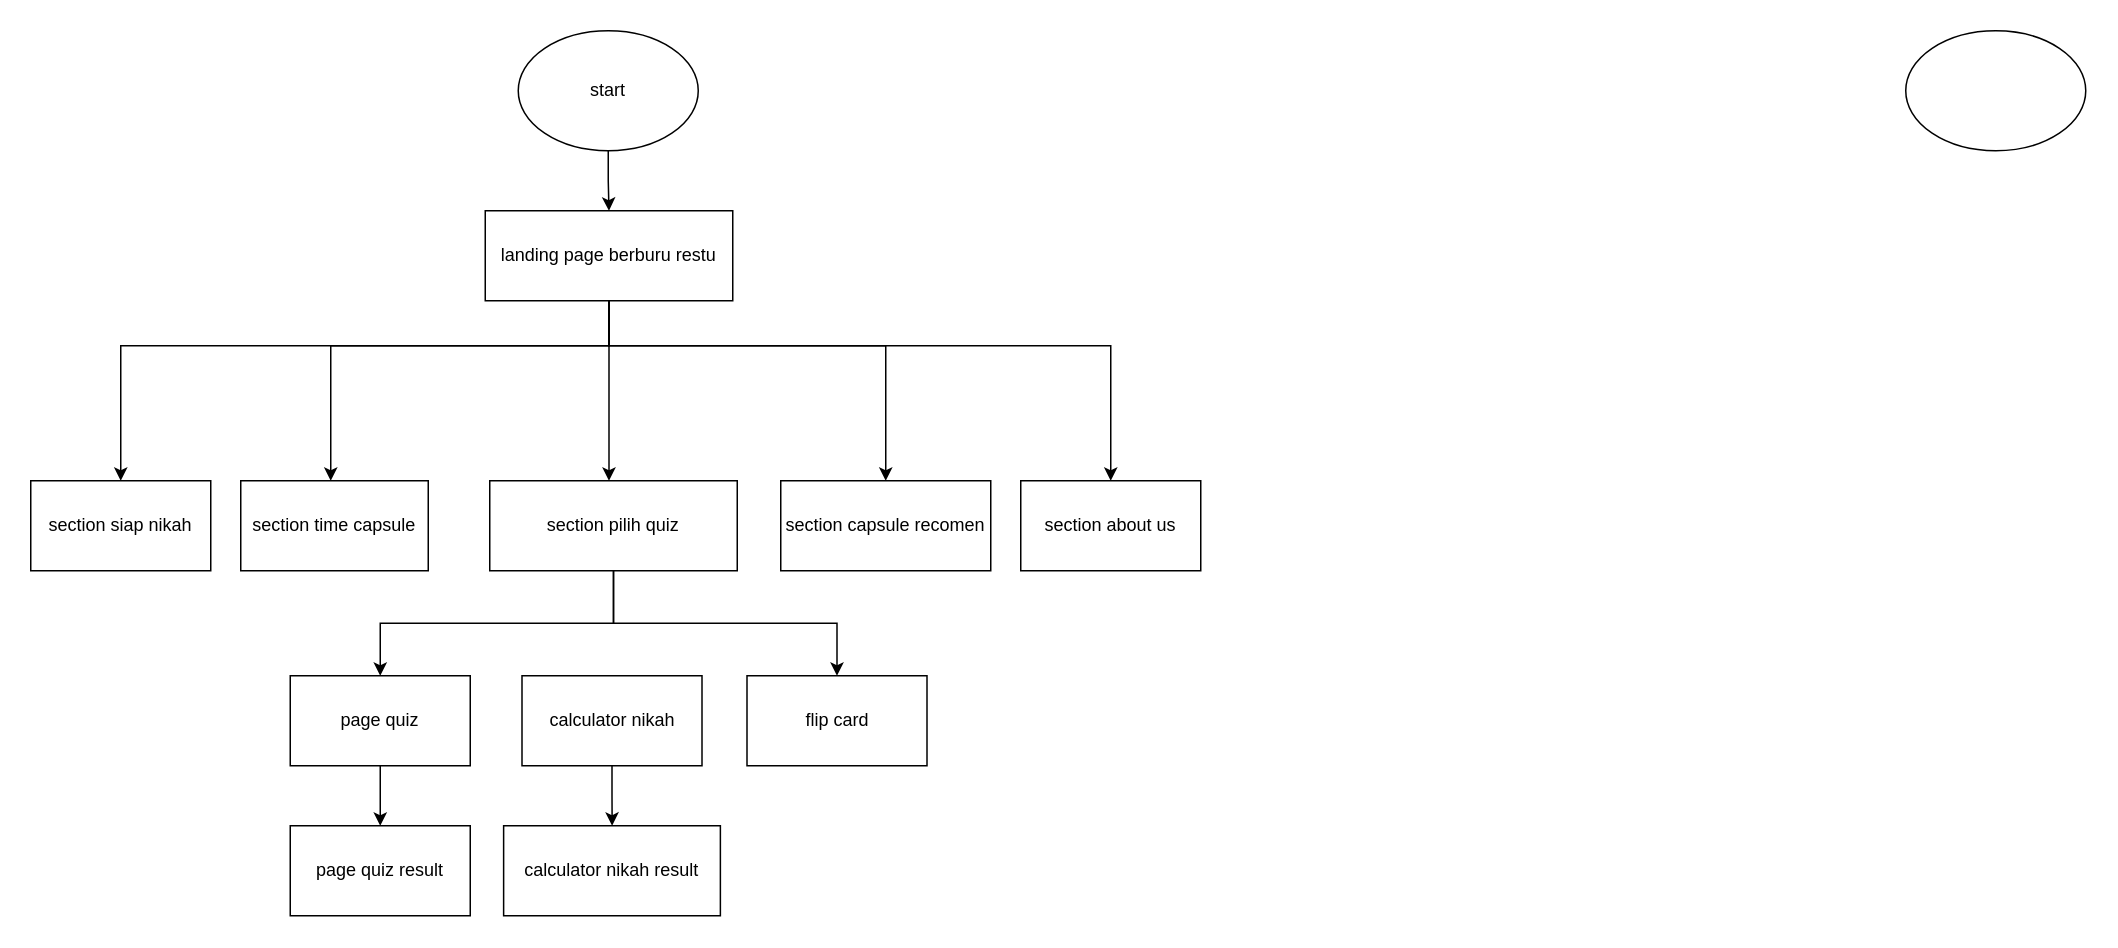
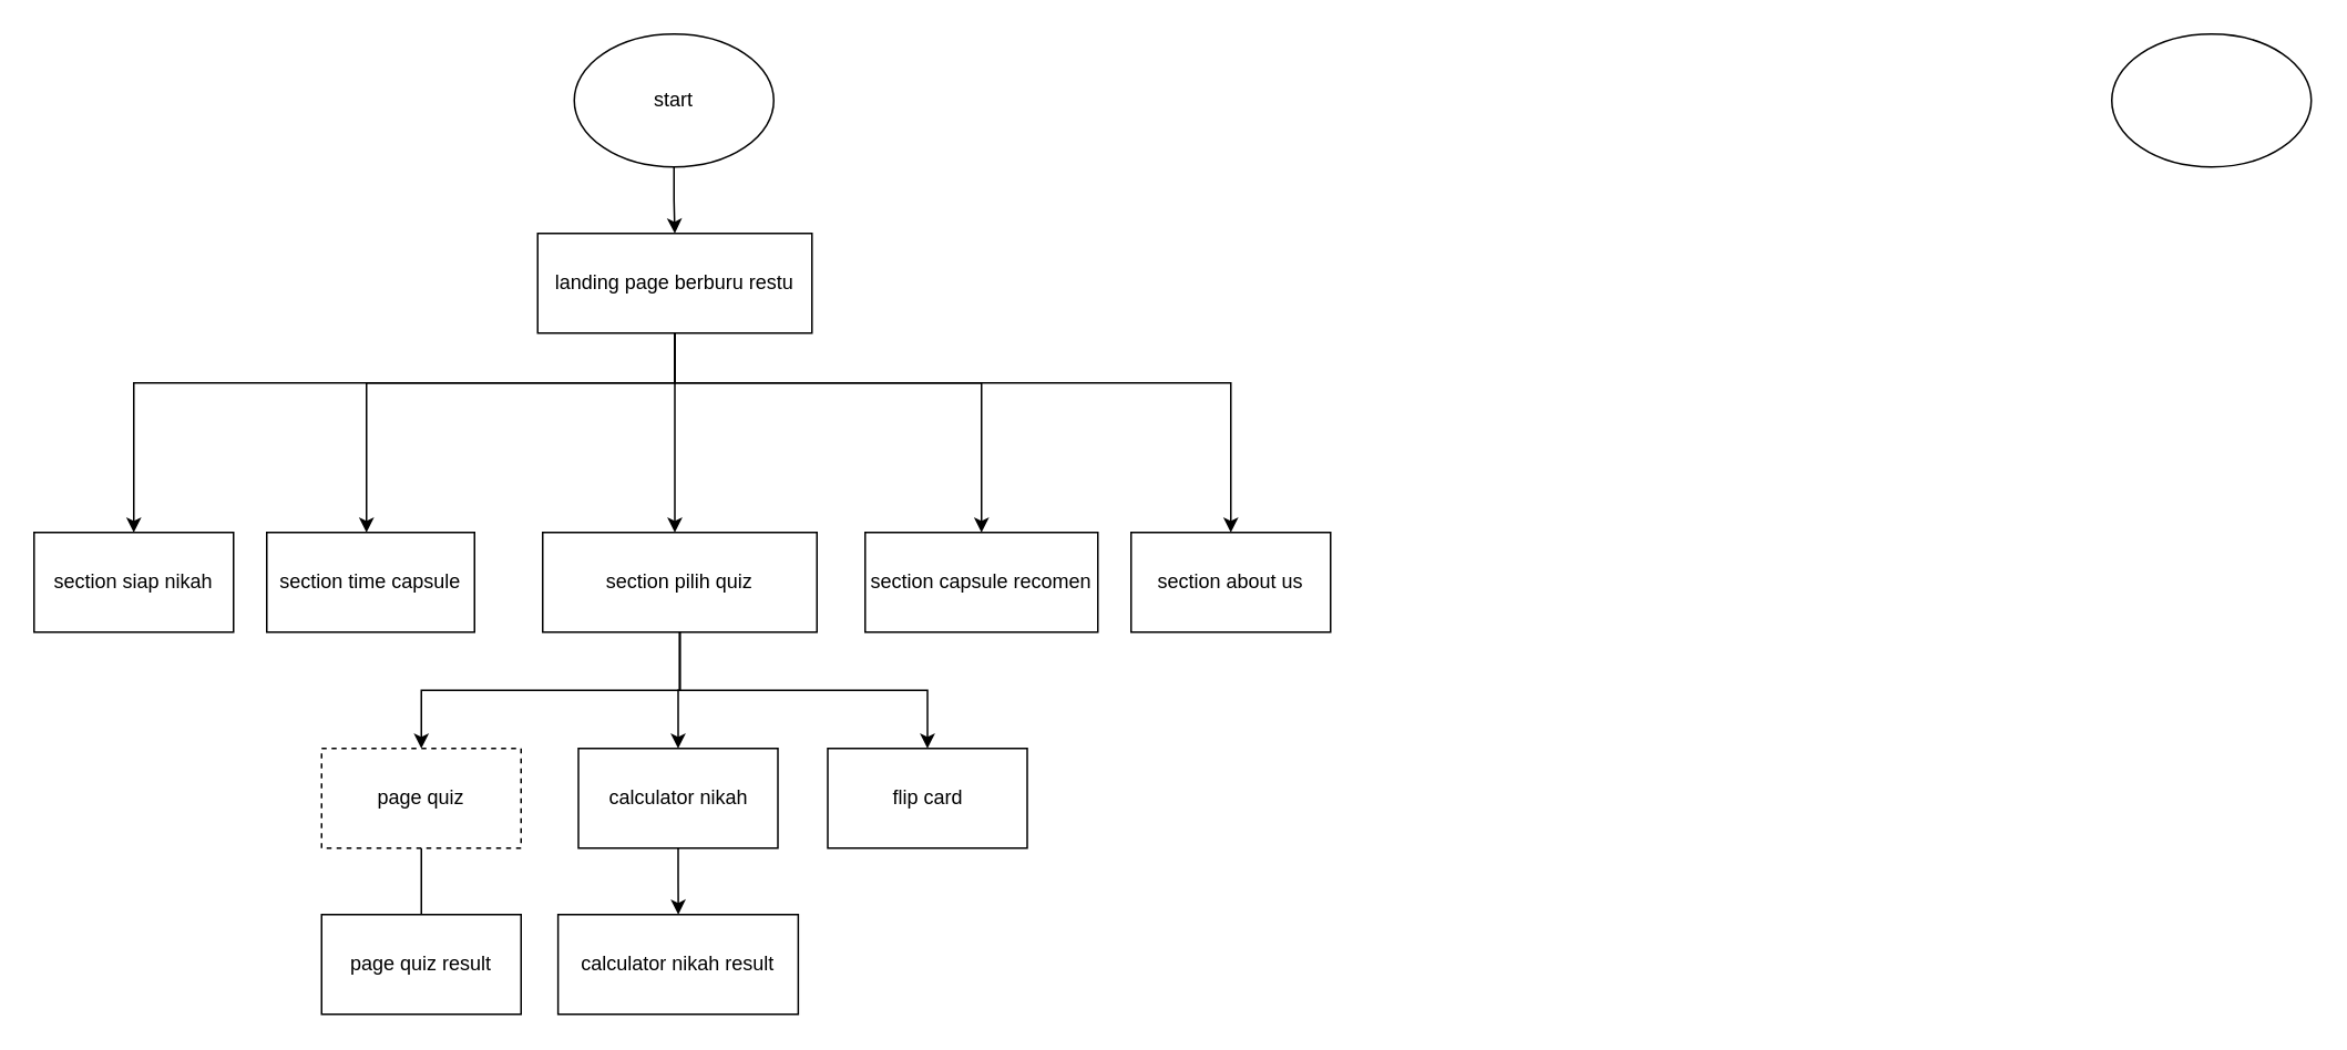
  <mxCell id="0" />
  <mxCell id="1" parent="0" />
  <mxCell id="2" style="edgeStyle=orthogonalEdgeStyle;rounded=0;orthogonalLoop=1;jettySize=auto;html=1;" edge="1" parent="1" source="3" target="9"><mxGeometry relative="1" as="geometry" /></mxCell>
  <mxCell id="3" value="start" style="ellipse;whiteSpace=wrap;html=1;" vertex="1" parent="1"><mxGeometry x="345" y="20" width="120" height="80" as="geometry" /></mxCell>
  <mxCell id="4" value="" style="edgeStyle=orthogonalEdgeStyle;rounded=0;orthogonalLoop=1;jettySize=auto;html=1;" edge="1" parent="1" source="9" target="13"><mxGeometry relative="1" as="geometry"><Array as="points"><mxPoint x="406" y="290" /><mxPoint x="406" y="290" /></Array></mxGeometry></mxCell>
  <mxCell id="5" value="" style="edgeStyle=orthogonalEdgeStyle;rounded=0;orthogonalLoop=1;jettySize=auto;html=1;" edge="1" parent="1" source="9" target="20"><mxGeometry relative="1" as="geometry"><Array as="points"><mxPoint x="406" y="230" /><mxPoint x="220" y="230" /></Array></mxGeometry></mxCell>
  <mxCell id="6" value="" style="edgeStyle=orthogonalEdgeStyle;rounded=0;orthogonalLoop=1;jettySize=auto;html=1;" edge="1" parent="1" source="9" target="21"><mxGeometry relative="1" as="geometry"><Array as="points"><mxPoint x="406" y="230" /><mxPoint x="590" y="230" /></Array></mxGeometry></mxCell>
  <mxCell id="7" style="edgeStyle=orthogonalEdgeStyle;rounded=0;orthogonalLoop=1;jettySize=auto;html=1;exitX=0.5;exitY=1;exitDx=0;exitDy=0;" edge="1" parent="1" source="9" target="16"><mxGeometry relative="1" as="geometry"><Array as="points"><mxPoint x="406" y="230" /><mxPoint x="80" y="230" /></Array></mxGeometry></mxCell>
  <mxCell id="8" value="" style="edgeStyle=orthogonalEdgeStyle;rounded=0;orthogonalLoop=1;jettySize=auto;html=1;" edge="1" parent="1" source="9" target="22"><mxGeometry relative="1" as="geometry"><Array as="points"><mxPoint x="406" y="230" /><mxPoint x="740" y="230" /></Array></mxGeometry></mxCell>
  <mxCell id="9" value="landing page berburu restu" style="rounded=0;whiteSpace=wrap;html=1;" vertex="1" parent="1"><mxGeometry x="323" y="140" width="165" height="60" as="geometry" /></mxCell>
+ <mxCell id="10" style="edgeStyle=orthogonalEdgeStyle;rounded=0;orthogonalLoop=1;jettySize=auto;html=1;exitX=0.5;exitY=1;exitDx=0;exitDy=0;" edge="1" parent="1" source="13" target="15"><mxGeometry relative="1" as="geometry" /></mxCell>
  <mxCell id="11" style="edgeStyle=orthogonalEdgeStyle;rounded=0;orthogonalLoop=1;jettySize=auto;html=1;exitX=0.5;exitY=1;exitDx=0;exitDy=0;" edge="1" parent="1" source="13" target="18"><mxGeometry relative="1" as="geometry" /></mxCell>
  <mxCell id="12" style="edgeStyle=orthogonalEdgeStyle;rounded=0;orthogonalLoop=1;jettySize=auto;html=1;exitX=0.5;exitY=1;exitDx=0;exitDy=0;entryX=0.5;entryY=0;entryDx=0;entryDy=0;" edge="1" parent="1" source="13" target="19"><mxGeometry relative="1" as="geometry" /></mxCell>
  <mxCell id="13" value="section pilih quiz" style="rounded=0;whiteSpace=wrap;html=1;" vertex="1" parent="1"><mxGeometry x="326" y="320" width="165" height="60" as="geometry" /></mxCell>
  <mxCell id="14" value="" style="edgeStyle=orthogonalEdgeStyle;rounded=0;orthogonalLoop=1;jettySize=auto;html=1;" edge="1" parent="1" source="15" target="23"><mxGeometry relative="1" as="geometry" /></mxCell>
  <mxCell id="15" value="calculator nikah" style="whiteSpace=wrap;html=1;rounded=0;" vertex="1" parent="1"><mxGeometry x="347.5" y="450" width="120" height="60" as="geometry" /></mxCell>
  <mxCell id="16" value="section siap nikah" style="whiteSpace=wrap;html=1;rounded=0;" vertex="1" parent="1"><mxGeometry x="20" y="320" width="120" height="60" as="geometry" /></mxCell>
- <mxCell id="17" value="" style="edgeStyle=orthogonalEdgeStyle;rounded=0;orthogonalLoop=1;jettySize=auto;html=1;" edge="1" parent="1" source="18" target="24"><mxGeometry relative="1" as="geometry" /></mxCell>
- <mxCell id="18" value="page quiz" style="whiteSpace=wrap;html=1;rounded=0;" vertex="1" parent="1"><mxGeometry x="193" y="450" width="120" height="60" as="geometry" /></mxCell>
+ <mxCell id="17" value="" style="edgeStyle=orthogonalEdgeStyle;rounded=0;orthogonalLoop=1;jettySize=auto;html=1;endArrow=none;" edge="1" parent="1" source="18" target="24"><mxGeometry relative="1" as="geometry" /></mxCell>
+ <mxCell id="18" value="page quiz" style="whiteSpace=wrap;html=1;rounded=0;dashed=1;" vertex="1" parent="1"><mxGeometry x="193" y="450" width="120" height="60" as="geometry" /></mxCell>
  <mxCell id="19" value="flip card" style="whiteSpace=wrap;html=1;rounded=0;" vertex="1" parent="1"><mxGeometry x="497.5" y="450" width="120" height="60" as="geometry" /></mxCell>
  <mxCell id="20" value="section time capsule" style="rounded=0;whiteSpace=wrap;html=1;" vertex="1" parent="1"><mxGeometry x="160" y="320" width="125" height="60" as="geometry" /></mxCell>
  <mxCell id="21" value="section capsule recomen" style="rounded=0;whiteSpace=wrap;html=1;" vertex="1" parent="1"><mxGeometry x="520" y="320" width="140" height="60" as="geometry" /></mxCell>
  <mxCell id="22" value="section about us" style="rounded=0;whiteSpace=wrap;html=1;" vertex="1" parent="1"><mxGeometry x="680" y="320" width="120" height="60" as="geometry" /></mxCell>
  <mxCell id="23" value="calculator nikah result" style="whiteSpace=wrap;html=1;rounded=0;" vertex="1" parent="1"><mxGeometry x="335.25" y="550" width="144.5" height="60" as="geometry" /></mxCell>
  <mxCell id="24" value="page quiz result" style="whiteSpace=wrap;html=1;rounded=0;" vertex="1" parent="1"><mxGeometry x="193" y="550" width="120" height="60" as="geometry" /></mxCell>
  <mxCell id="25" value="" style="ellipse;whiteSpace=wrap;html=1;" vertex="1" parent="1"><mxGeometry x="1270" y="20" width="120" height="80" as="geometry" /></mxCell>
